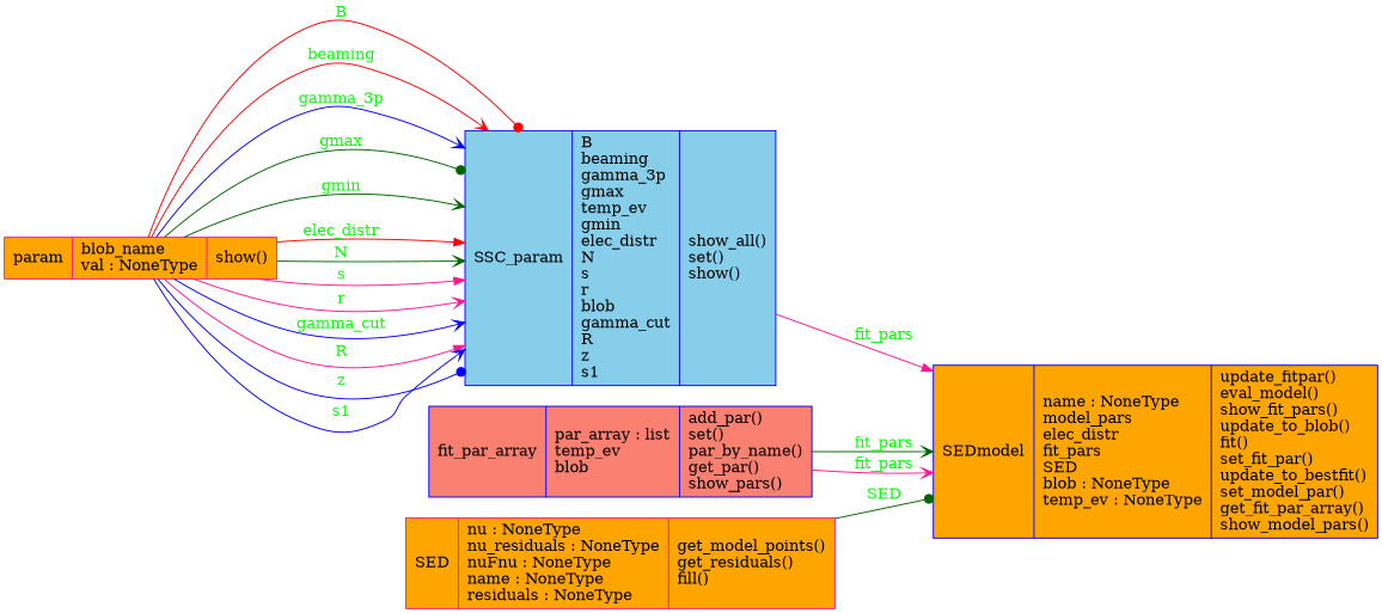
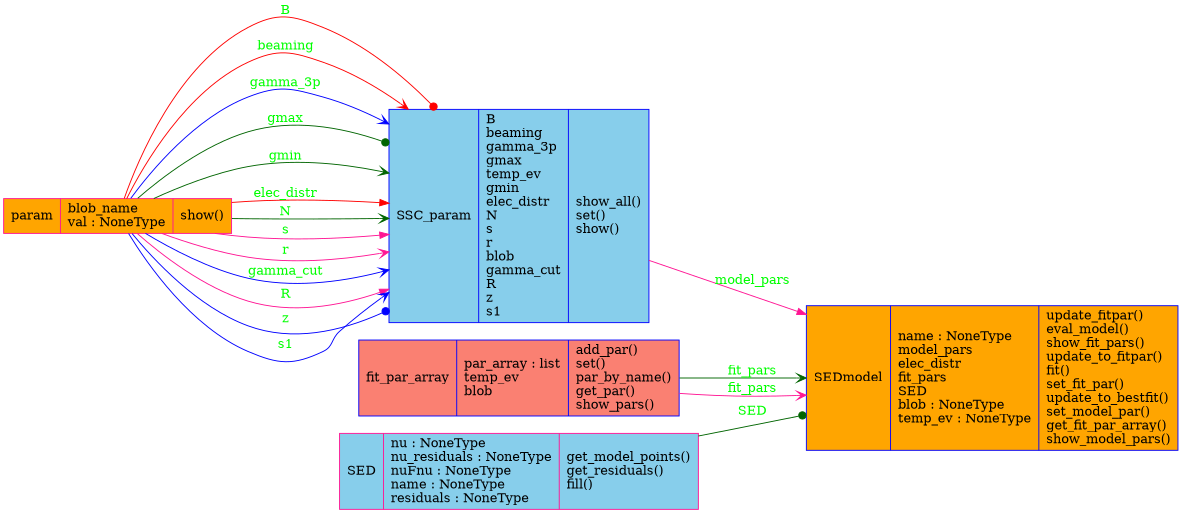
  digraph {
    rankdir=LR
    node [color=blue fillcolor=orange shape=record style=filled]
    edge [arrowhead=vee arrowtail=none color=deeppink fontcolor=green style=solid]
-   n1 [label="{SEDmodel|name : NoneType\lmodel_pars\lelec_distr\lfit_pars\lSED\lblob : NoneType\ltemp_ev : NoneType\l|update_fitpar()\leval_model()\lshow_fit_pars()\lupdate_to_blob()\lfit()\lset_fit_par()\lupdate_to_bestfit()\lset_model_par()\lget_fit_par_array()\lshow_model_pars()\l}"]
+   n1 [label="{SEDmodel|name : NoneType\lmodel_pars\lelec_distr\lfit_pars\lSED\lblob : NoneType\ltemp_ev : NoneType\l|update_fitpar()\leval_model()\lshow_fit_pars()\lupdate_to_fitpar()\lfit()\lset_fit_par()\lupdate_to_bestfit()\lset_model_par()\lget_fit_par_array()\lshow_model_pars()\l}"]
    n2 [fillcolor=skyblue label="{SSC_param|B\lbeaming\lgamma_3p\lgmax\ltemp_ev\lgmin\lelec_distr\lN\ls\lr\lblob\lgamma_cut\lR\lz\ls1\l|show_all()\lset()\lshow()\l}"]
    n3 [color=deeppink label="{param|blob_name\lval : NoneType\l|show()\l}"]
    n4 [fillcolor=salmon label="{fit_par_array|par_array : list\ltemp_ev\lblob\l|add_par()\lset()\lpar_by_name()\lget_par()\lshow_pars()\l}"]
-   n5 [color=deeppink label="{SED|nu : NoneType\lnu_residuals : NoneType\lnuFnu : NoneType\lname : NoneType\lresiduals : NoneType\l|get_model_points()\lget_residuals()\lfill()\l}"]
-   n2 -> n1 [arrowhead=normal label=fit_pars]
+   n5 [color=deeppink fillcolor=skyblue label="{SED|nu : NoneType\lnu_residuals : NoneType\lnuFnu : NoneType\lname : NoneType\lresiduals : NoneType\l|get_model_points()\lget_residuals()\lfill()\l}"]
+   n2 -> n1 [arrowhead=normal label=model_pars]
    n3 -> n2 [arrowhead=dot color=red label=B]
    n3 -> n2 [color=red label=beaming]
    n3 -> n2 [color=blue label=gamma_3p]
    n3 -> n2 [arrowhead=dot color=darkgreen label=gmax]
    n3 -> n2 [color=darkgreen label=gmin]
    n3 -> n2 [arrowhead=normal color=red label=elec_distr]
    n3 -> n2 [color=darkgreen label=N]
    n3 -> n2 [arrowhead=normal label=s]
    n3 -> n2 [label=r]
    n3 -> n2 [color=blue label=gamma_cut]
    n3 -> n2 [arrowhead=normal label=R]
    n3 -> n2 [arrowhead=dot color=blue label=z]
    n3 -> n2 [color=blue label=s1]
    n4 -> n1 [color=darkgreen label=fit_pars]
    n4 -> n1 [label=fit_pars]
    n5 -> n1 [arrowhead=dot color=darkgreen label=SED]
  }
